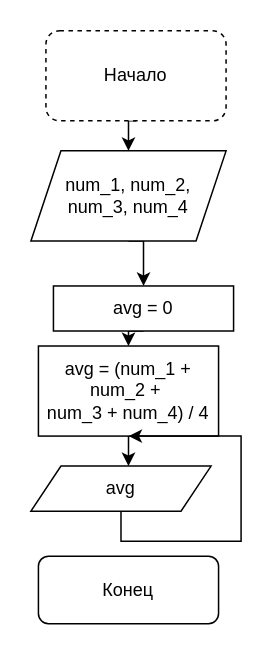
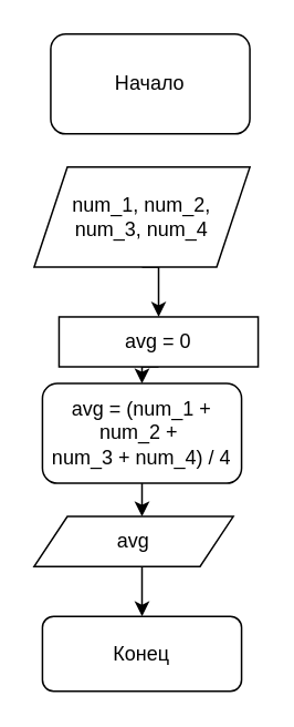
  <mxCell id="0" />
  <mxCell id="1" parent="0" />
- <mxCell id="2" style="edgeStyle=orthogonalEdgeStyle;rounded=0;orthogonalLoop=1;jettySize=auto;html=1;exitX=0.5;exitY=1;exitDx=0;exitDy=0;entryX=0.5;entryY=0;entryDx=0;entryDy=0;" edge="1" parent="1" source="3" target="6"><mxGeometry relative="1" as="geometry" /></mxCell>
- <mxCell id="3" value="Начало" style="rounded=1;whiteSpace=wrap;html=1;dashed=1;" parent="1" vertex="1"><mxGeometry x="30" y="20" width="120" height="60" as="geometry" /></mxCell>
+ <mxCell id="3" value="Начало" style="rounded=1;whiteSpace=wrap;html=1;" parent="1" vertex="1"><mxGeometry x="30" y="20" width="120" height="60" as="geometry" /></mxCell>
  <mxCell id="4" value="Конец" style="rounded=1;whiteSpace=wrap;html=1;" vertex="1" parent="1"><mxGeometry x="25" y="370" width="120" height="45" as="geometry" /></mxCell>
  <mxCell id="5" style="edgeStyle=orthogonalEdgeStyle;rounded=0;orthogonalLoop=1;jettySize=auto;html=1;exitX=0.5;exitY=1;exitDx=0;exitDy=0;entryX=0.5;entryY=0;entryDx=0;entryDy=0;" edge="1" parent="1" source="6" target="8"><mxGeometry relative="1" as="geometry" /></mxCell>
  <mxCell id="6" value="num_1, num_2, &lt;br&gt;num_3, num_4" style="shape=parallelogram;perimeter=parallelogramPerimeter;whiteSpace=wrap;html=1;fixedSize=1;" vertex="1" parent="1"><mxGeometry x="20" y="100" width="130" height="60" as="geometry" /></mxCell>
  <mxCell id="7" style="edgeStyle=orthogonalEdgeStyle;rounded=0;orthogonalLoop=1;jettySize=auto;html=1;exitX=0.5;exitY=1;exitDx=0;exitDy=0;entryX=0.5;entryY=0;entryDx=0;entryDy=0;" edge="1" parent="1" source="8" target="10"><mxGeometry relative="1" as="geometry" /></mxCell>
  <mxCell id="8" value="avg = 0" style="rounded=0;whiteSpace=wrap;html=1;" vertex="1" parent="1"><mxGeometry x="35" y="190" width="120" height="30" as="geometry" /></mxCell>
  <mxCell id="9" style="edgeStyle=orthogonalEdgeStyle;rounded=0;orthogonalLoop=1;jettySize=auto;html=1;exitX=0.5;exitY=1;exitDx=0;exitDy=0;entryX=0.5;entryY=0;entryDx=0;entryDy=0;" edge="1" parent="1" source="10"><mxGeometry relative="1" as="geometry"><mxPoint x="85" y="310" as="targetPoint" /></mxGeometry></mxCell>
- <mxCell id="10" value="avg = (num_1 + num_2 +&amp;nbsp;&lt;br style=&quot;border-color: var(--border-color);&quot;&gt;num_3 + num_4) / 4" style="rounded=0;whiteSpace=wrap;html=1;" vertex="1" parent="1"><mxGeometry x="25" y="230" width="120" height="60" as="geometry" /></mxCell>
- <mxCell id="11" style="edgeStyle=orthogonalEdgeStyle;rounded=0;orthogonalLoop=1;jettySize=auto;html=1;exitX=0.5;exitY=1;exitDx=0;exitDy=0;" edge="1" parent="1" source="12" target="10"><mxGeometry relative="1" as="geometry" /></mxCell>
+ <mxCell id="10" value="avg = (num_1 + num_2 +&amp;nbsp;&lt;br style=&quot;border-color: var(--border-color);&quot;&gt;num_3 + num_4) / 4" style="whiteSpace=wrap;html=1;rounded=1;" vertex="1" parent="1"><mxGeometry x="25" y="230" width="120" height="60" as="geometry" /></mxCell>
+ <mxCell id="11" style="edgeStyle=orthogonalEdgeStyle;rounded=0;orthogonalLoop=1;jettySize=auto;html=1;exitX=0.5;exitY=1;exitDx=0;exitDy=0;entryX=0.5;entryY=0;entryDx=0;entryDy=0;" edge="1" parent="1" source="12" target="4"><mxGeometry relative="1" as="geometry" /></mxCell>
  <mxCell id="12" value="avg" style="shape=parallelogram;perimeter=parallelogramPerimeter;whiteSpace=wrap;html=1;fixedSize=1;" vertex="1" parent="1"><mxGeometry x="20" y="310" width="120" height="30" as="geometry" /></mxCell>
